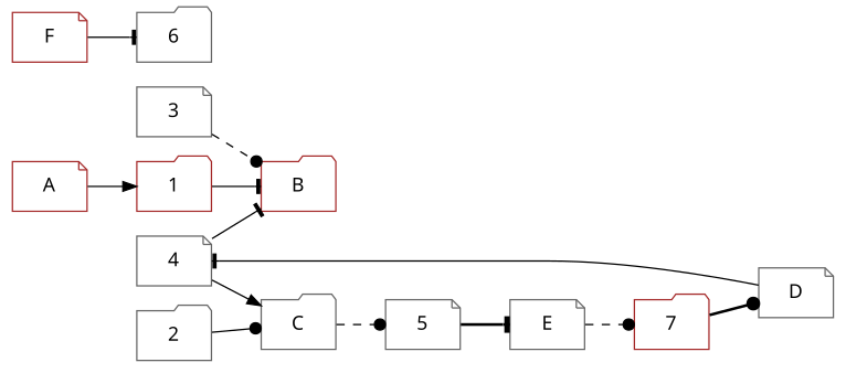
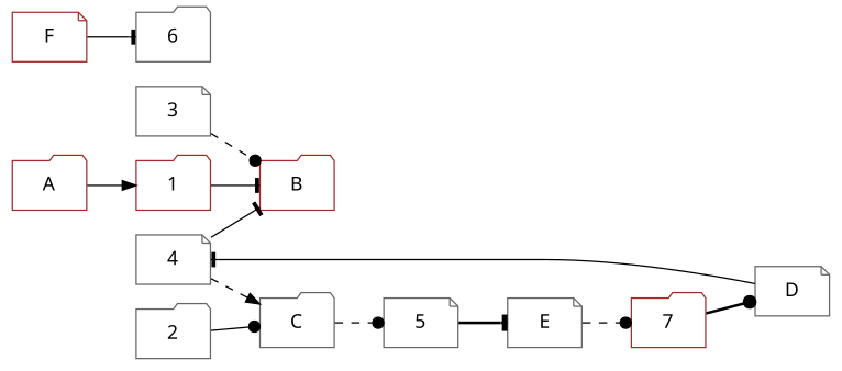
  digraph {
    fontname="Noto Sans"
    rankdir=LR
    node [color=gray40 fontname="Noto Sans" shape=folder]
    edge [arrowhead=tee fontname="Noto Sans" style=solid]
    n1 [color=brown label=1]
    n2 [color=brown label=B]
    n3 [label=2]
    n4 [label=C]
    n5 [label=5 shape=note]
    n6 [label=3 shape=note]
    n7 [label=4 shape=note]
    n8 [label=E shape=note]
    n9 [color=brown label=7]
    n10 [label=6]
    n11 [label=D shape=note]
-   n12 [color=brown label=A shape=note]
+   n12 [color=brown label=A]
    n13 [color=brown label=F shape=note]
    n1 -> n2
    n3 -> n4 [arrowhead=dot]
    n4 -> n5 [arrowhead=dot style=dashed]
    n5 -> n8 [style=bold]
    n6 -> n2 [arrowhead=dot style=dashed]
    n7 -> n2
-   n7 -> n4 [arrowhead=normal]
+   n7 -> n4 [arrowhead=normal style=dashed]
    n8 -> n9 [arrowhead=dot style=dashed]
    n9 -> n11 [arrowhead=dot style=bold]
    n11 -> n7
    n12 -> n1 [arrowhead=normal]
    n13 -> n10
  }
